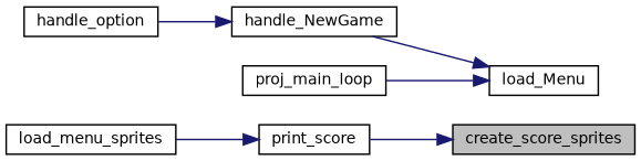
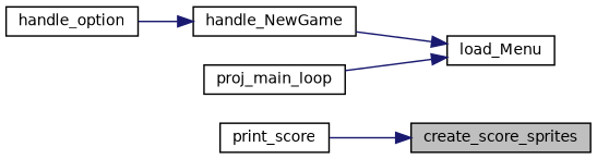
  digraph {
    rankdir=RL
    node [color=black fillcolor=white fontname=Helvetica fontsize=10 shape=record style=filled]
    edge [color=midnightblue dir=back fontname=Helvetica fontsize=10 labelfontname=Helvetica labelfontsize=10 style=solid]
    n1 [fillcolor=grey75 fontcolor=black height=0.2 label=create_score_sprites width=0.4]
    n2 [height=0.2 label=print_score width=0.4]
-   n3 [height=0.2 label=load_menu_sprites width=0.4]
    n4 [height=0.2 label=load_Menu width=0.4]
    n5 [height=0.2 label=handle_NewGame width=0.4]
    n6 [height=0.2 label=proj_main_loop width=0.4]
    n7 [height=0.2 label=handle_option width=0.4]
    n1 -> n2
-   n2 -> n3
    n4 -> n5
    n4 -> n6
    n5 -> n7
  }
